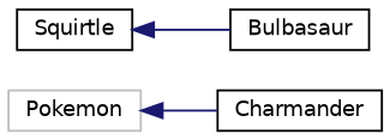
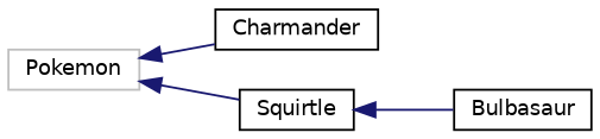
  digraph {
    rankdir=LR
    node [color=black fillcolor=white fontname=Helvetica fontsize=10 shape=record style=filled]
    edge [color=midnightblue dir=back fontname=Helvetica fontsize=10 labelfontname=Helvetica labelfontsize=10 style=solid]
    n1 [color=grey75 height=0.2 label=Pokemon width=0.4]
    n2 [height=0.2 label=Charmander width=0.4]
    n3 [height=0.2 label=Squirtle width=0.4]
    n4 [height=0.2 label=Bulbasaur width=0.4]
    n1 -> n2
+   n1 -> n3
    n3 -> n4
  }
